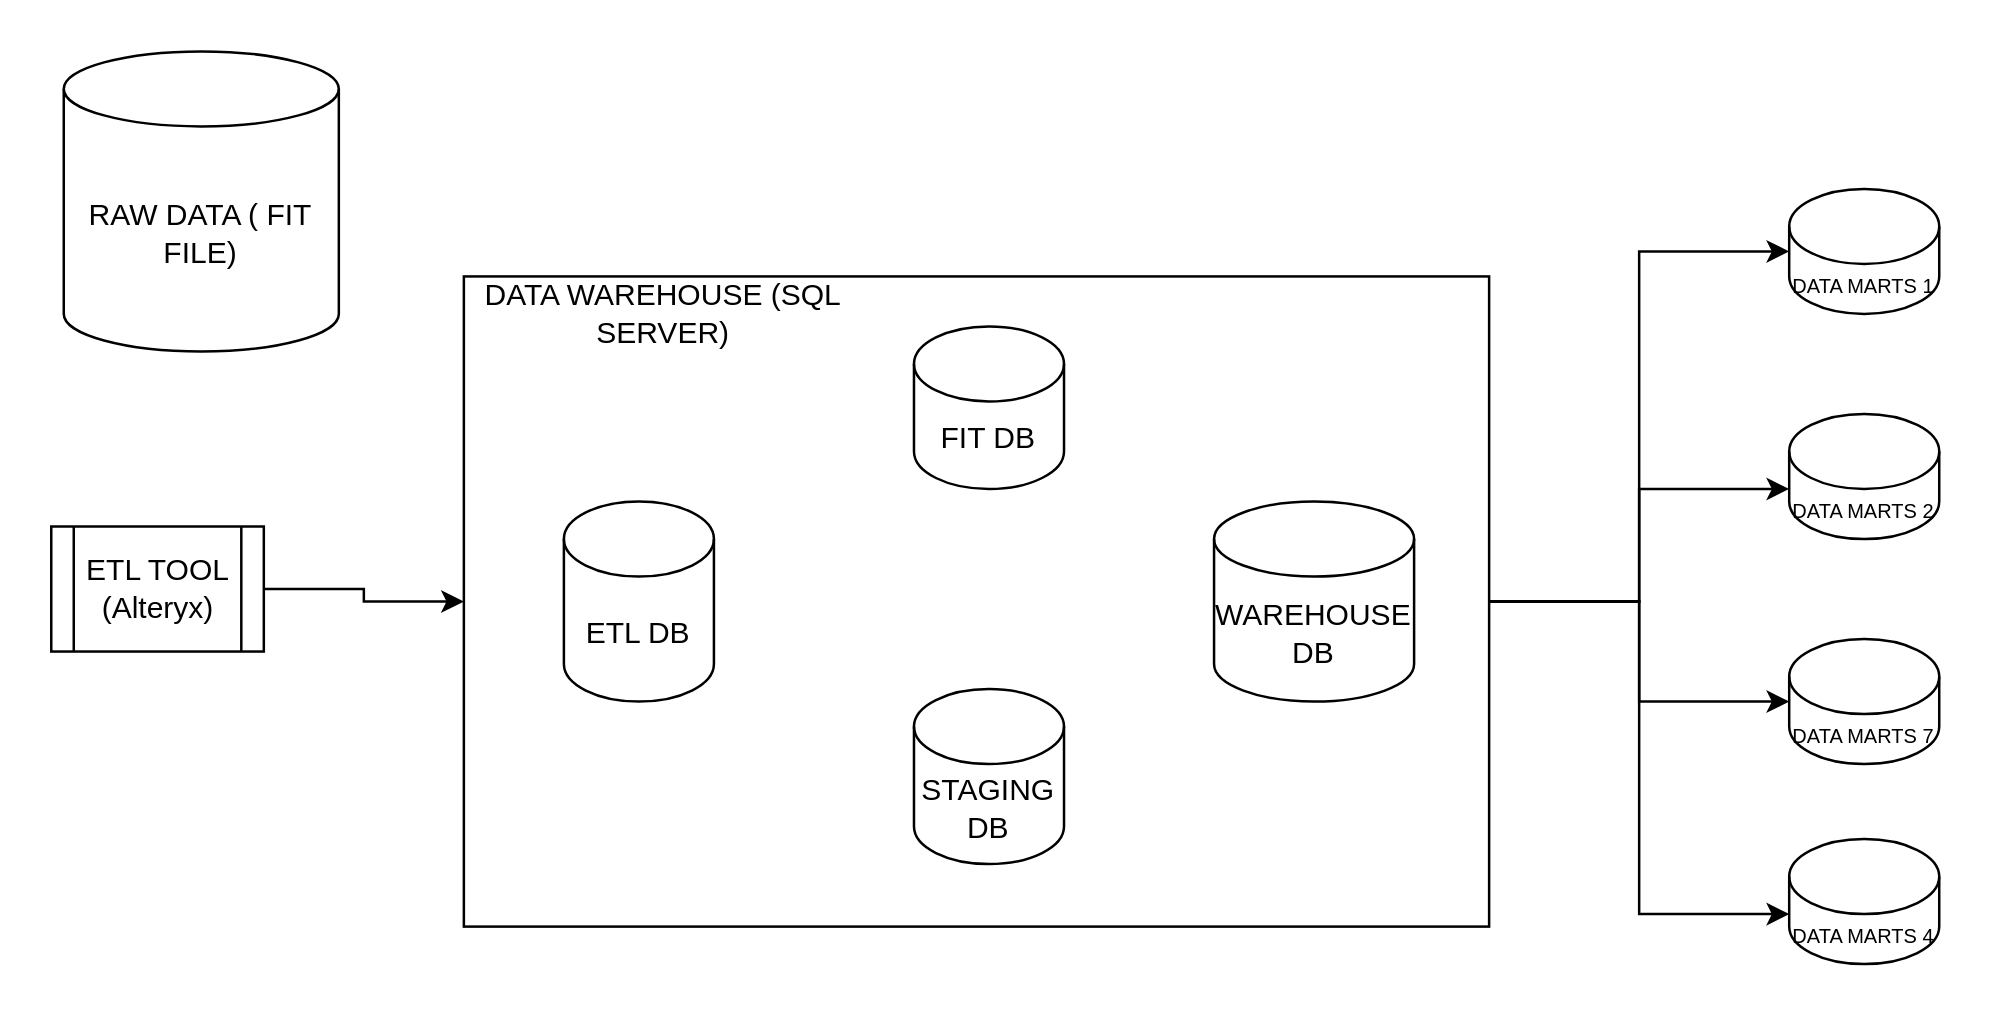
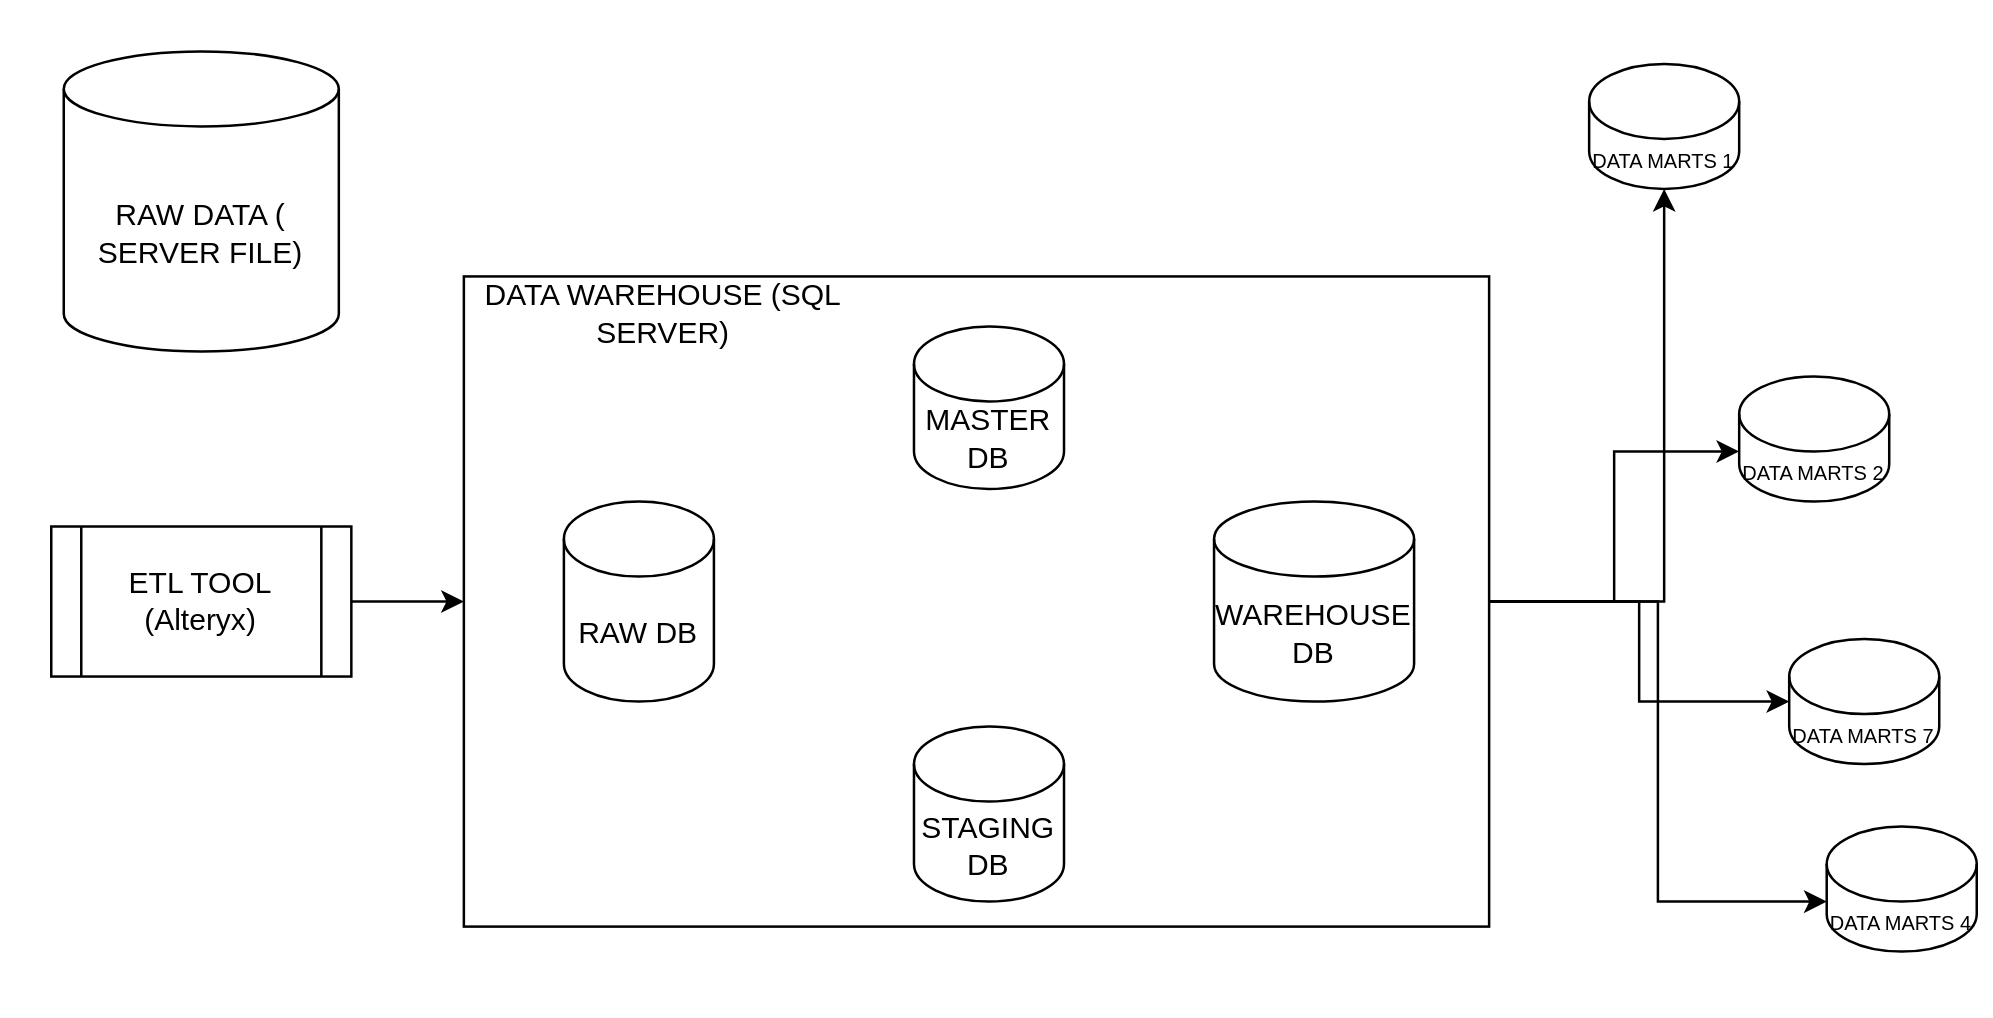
  <mxCell id="0" />
  <mxCell id="1" parent="0" />
- <mxCell id="2" value="RAW DATA ( FIT FILE)" style="shape=cylinder3;whiteSpace=wrap;html=1;boundedLbl=1;backgroundOutline=1;size=15;" vertex="1" parent="1"><mxGeometry x="25" y="20" width="110" height="120" as="geometry" /></mxCell>
+ <mxCell id="2" value="RAW DATA ( SERVER FILE)" style="shape=cylinder3;whiteSpace=wrap;html=1;boundedLbl=1;backgroundOutline=1;size=15;" vertex="1" parent="1"><mxGeometry x="25" y="20" width="110" height="120" as="geometry" /></mxCell>
  <mxCell id="3" style="edgeStyle=orthogonalEdgeStyle;rounded=0;orthogonalLoop=1;jettySize=auto;html=1;fontSize=8;" edge="1" parent="1" source="7" target="12"><mxGeometry relative="1" as="geometry" /></mxCell>
  <mxCell id="4" style="edgeStyle=orthogonalEdgeStyle;rounded=0;orthogonalLoop=1;jettySize=auto;html=1;entryX=0;entryY=0;entryDx=0;entryDy=30;entryPerimeter=0;fontSize=8;" edge="1" parent="1" source="7" target="13"><mxGeometry relative="1" as="geometry" /></mxCell>
  <mxCell id="5" style="edgeStyle=orthogonalEdgeStyle;rounded=0;orthogonalLoop=1;jettySize=auto;html=1;fontSize=8;" edge="1" parent="1" source="7" target="14"><mxGeometry relative="1" as="geometry" /></mxCell>
  <mxCell id="6" style="edgeStyle=orthogonalEdgeStyle;rounded=0;orthogonalLoop=1;jettySize=auto;html=1;entryX=0;entryY=0;entryDx=0;entryDy=30;entryPerimeter=0;fontSize=8;" edge="1" parent="1" source="7" target="15"><mxGeometry relative="1" as="geometry" /></mxCell>
  <mxCell id="7" value="" style="rounded=0;whiteSpace=wrap;html=1;" vertex="1" parent="1"><mxGeometry x="185" y="110" width="410" height="260" as="geometry" /></mxCell>
- <mxCell id="8" value="ETL DB" style="shape=cylinder3;whiteSpace=wrap;html=1;boundedLbl=1;backgroundOutline=1;size=15;" vertex="1" parent="1"><mxGeometry x="225" y="200" width="60" height="80" as="geometry" /></mxCell>
- <mxCell id="9" value="STAGING DB" style="shape=cylinder3;whiteSpace=wrap;html=1;boundedLbl=1;backgroundOutline=1;size=15;" vertex="1" parent="1"><mxGeometry x="365" y="275" width="60" height="70" as="geometry" /></mxCell>
- <mxCell id="10" value="FIT DB" style="shape=cylinder3;whiteSpace=wrap;html=1;boundedLbl=1;backgroundOutline=1;size=15;" vertex="1" parent="1"><mxGeometry x="365" y="130" width="60" height="65" as="geometry" /></mxCell>
+ <mxCell id="8" value="RAW DB" style="shape=cylinder3;whiteSpace=wrap;html=1;boundedLbl=1;backgroundOutline=1;size=15;" vertex="1" parent="1"><mxGeometry x="225" y="200" width="60" height="80" as="geometry" /></mxCell>
+ <mxCell id="9" value="STAGING DB" style="shape=cylinder3;whiteSpace=wrap;html=1;boundedLbl=1;backgroundOutline=1;size=15;" vertex="1" parent="1"><mxGeometry x="365" y="290" width="60" height="70" as="geometry" /></mxCell>
+ <mxCell id="10" value="MASTER DB" style="shape=cylinder3;whiteSpace=wrap;html=1;boundedLbl=1;backgroundOutline=1;size=15;" vertex="1" parent="1"><mxGeometry x="365" y="130" width="60" height="65" as="geometry" /></mxCell>
  <mxCell id="11" value="WAREHOUSE DB" style="shape=cylinder3;whiteSpace=wrap;html=1;boundedLbl=1;backgroundOutline=1;size=15;" vertex="1" parent="1"><mxGeometry x="485" y="200" width="80" height="80" as="geometry" /></mxCell>
- <mxCell id="12" value="&lt;font style=&quot;font-size: 8px;&quot;&gt;DATA MARTS 1&lt;/font&gt;" style="shape=cylinder3;whiteSpace=wrap;html=1;boundedLbl=1;backgroundOutline=1;size=15;" vertex="1" parent="1"><mxGeometry x="715" y="75" width="60" height="50" as="geometry" /></mxCell>
- <mxCell id="13" value="&lt;font style=&quot;font-size: 8px;&quot;&gt;DATA MARTS 2&lt;/font&gt;" style="shape=cylinder3;whiteSpace=wrap;html=1;boundedLbl=1;backgroundOutline=1;size=15;" vertex="1" parent="1"><mxGeometry x="715" y="165" width="60" height="50" as="geometry" /></mxCell>
+ <mxCell id="12" value="&lt;font style=&quot;font-size: 8px;&quot;&gt;DATA MARTS 1&lt;/font&gt;" style="shape=cylinder3;whiteSpace=wrap;html=1;boundedLbl=1;backgroundOutline=1;size=15;" vertex="1" parent="1"><mxGeometry x="635" y="25" width="60" height="50" as="geometry" /></mxCell>
+ <mxCell id="13" value="&lt;font style=&quot;font-size: 8px;&quot;&gt;DATA MARTS 2&lt;/font&gt;" style="shape=cylinder3;whiteSpace=wrap;html=1;boundedLbl=1;backgroundOutline=1;size=15;" vertex="1" parent="1"><mxGeometry x="695" y="150" width="60" height="50" as="geometry" /></mxCell>
  <mxCell id="14" value="&lt;font style=&quot;font-size: 8px;&quot;&gt;DATA MARTS 7&lt;/font&gt;" style="shape=cylinder3;whiteSpace=wrap;html=1;boundedLbl=1;backgroundOutline=1;size=15;" vertex="1" parent="1"><mxGeometry x="715" y="255" width="60" height="50" as="geometry" /></mxCell>
- <mxCell id="15" value="&lt;font style=&quot;font-size: 8px;&quot;&gt;DATA MARTS 4&lt;/font&gt;" style="shape=cylinder3;whiteSpace=wrap;html=1;boundedLbl=1;backgroundOutline=1;size=15;" vertex="1" parent="1"><mxGeometry x="715" y="335" width="60" height="50" as="geometry" /></mxCell>
+ <mxCell id="15" value="&lt;font style=&quot;font-size: 8px;&quot;&gt;DATA MARTS 4&lt;/font&gt;" style="shape=cylinder3;whiteSpace=wrap;html=1;boundedLbl=1;backgroundOutline=1;size=15;" vertex="1" parent="1"><mxGeometry x="730" y="330" width="60" height="50" as="geometry" /></mxCell>
  <mxCell id="16" value="DATA WAREHOUSE (SQL SERVER)" style="text;html=1;strokeColor=none;fillColor=none;align=center;verticalAlign=middle;whiteSpace=wrap;rounded=0;" vertex="1" parent="1"><mxGeometry x="185" y="110" width="160" height="30" as="geometry" /></mxCell>
  <mxCell id="17" style="edgeStyle=orthogonalEdgeStyle;rounded=0;orthogonalLoop=1;jettySize=auto;html=1;entryX=0;entryY=0.5;entryDx=0;entryDy=0;" edge="1" parent="1" source="18" target="7"><mxGeometry relative="1" as="geometry" /></mxCell>
- <mxCell id="18" value="ETL TOOL (Alteryx)" style="shape=process;whiteSpace=wrap;html=1;backgroundOutline=1;" vertex="1" parent="1"><mxGeometry x="20" y="210" width="85" height="50" as="geometry" /></mxCell>
+ <mxCell id="18" value="ETL TOOL (Alteryx)" style="shape=process;whiteSpace=wrap;html=1;backgroundOutline=1;" vertex="1" parent="1"><mxGeometry x="20" y="210" width="120" height="60" as="geometry" /></mxCell>
